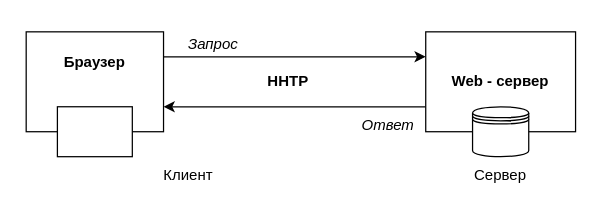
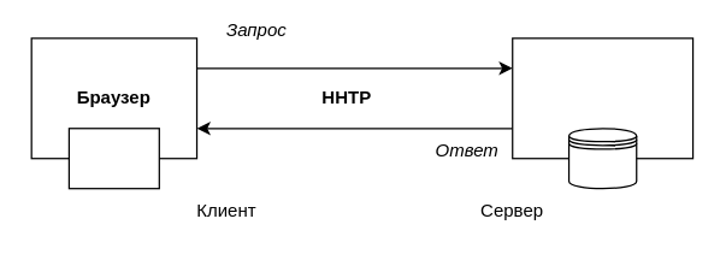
  <mxCell id="0" />
  <mxCell id="1" parent="0" />
  <mxCell id="2" style="edgeStyle=orthogonalEdgeStyle;rounded=0;orthogonalLoop=1;jettySize=auto;html=1;entryX=0;entryY=0.25;entryDx=0;entryDy=0;exitX=1;exitY=0.25;exitDx=0;exitDy=0;" edge="1" parent="1" source="3" target="6"><mxGeometry relative="1" as="geometry"><Array as="points" /></mxGeometry></mxCell>
  <mxCell id="3" value="" style="rounded=0;whiteSpace=wrap;html=1;" vertex="1" parent="1"><mxGeometry x="20" y="25" width="110" height="80" as="geometry" /></mxCell>
- <mxCell id="4" value="&lt;b&gt;Браузер&lt;/b&gt;" style="text;html=1;strokeColor=none;fillColor=none;align=center;verticalAlign=middle;whiteSpace=wrap;rounded=0;" vertex="1" parent="1"><mxGeometry x="45" y="35" width="60" height="30" as="geometry" /></mxCell>
+ <mxCell id="4" value="&lt;b&gt;Браузер&lt;/b&gt;" style="text;html=1;strokeColor=none;fillColor=none;align=center;verticalAlign=middle;whiteSpace=wrap;rounded=0;" vertex="1" parent="1"><mxGeometry x="45" y="50" width="60" height="30" as="geometry" /></mxCell>
  <mxCell id="5" style="edgeStyle=orthogonalEdgeStyle;rounded=0;orthogonalLoop=1;jettySize=auto;html=1;exitX=0;exitY=0.75;exitDx=0;exitDy=0;entryX=1;entryY=0.75;entryDx=0;entryDy=0;" edge="1" parent="1" source="6" target="3"><mxGeometry relative="1" as="geometry" /></mxCell>
  <mxCell id="6" value="" style="rounded=0;whiteSpace=wrap;html=1;" vertex="1" parent="1"><mxGeometry x="340" y="25" width="120" height="80" as="geometry" /></mxCell>
  <mxCell id="7" value="" style="shape=datastore;whiteSpace=wrap;html=1;" vertex="1" parent="1"><mxGeometry x="377.5" y="85" width="45" height="40" as="geometry" /></mxCell>
  <mxCell id="8" value="" style="rounded=0;whiteSpace=wrap;html=1;" vertex="1" parent="1"><mxGeometry x="45" y="85" width="60" height="40" as="geometry" /></mxCell>
- <mxCell id="9" value="&lt;b&gt;Web - cервер&lt;/b&gt;" style="text;html=1;strokeColor=none;fillColor=none;align=center;verticalAlign=middle;whiteSpace=wrap;rounded=0;" vertex="1" parent="1"><mxGeometry x="355" y="50" width="90" height="30" as="geometry" /></mxCell>
- <mxCell id="10" value="Сервер" style="text;html=1;strokeColor=none;fillColor=none;align=center;verticalAlign=middle;whiteSpace=wrap;rounded=0;" vertex="1" parent="1"><mxGeometry x="370" y="125" width="60" height="30" as="geometry" /></mxCell>
+ <mxCell id="10" value="Сервер" style="text;html=1;strokeColor=none;fillColor=none;align=center;verticalAlign=middle;whiteSpace=wrap;rounded=0;" vertex="1" parent="1"><mxGeometry x="310" y="125" width="60" height="30" as="geometry" /></mxCell>
  <mxCell id="11" value="Клиент" style="text;html=1;strokeColor=none;fillColor=none;align=center;verticalAlign=middle;whiteSpace=wrap;rounded=0;" vertex="1" parent="1"><mxGeometry x="120" y="125" width="60" height="30" as="geometry" /></mxCell>
- <mxCell id="12" value="&lt;i&gt;Запрос&lt;/i&gt;" style="text;html=1;strokeColor=none;fillColor=none;align=center;verticalAlign=middle;whiteSpace=wrap;rounded=0;" vertex="1" parent="1"><mxGeometry x="140" y="20" width="60" height="30" as="geometry" /></mxCell>
+ <mxCell id="12" value="&lt;i&gt;Запрос&lt;/i&gt;" style="text;html=1;strokeColor=none;fillColor=none;align=center;verticalAlign=middle;whiteSpace=wrap;rounded=0;" vertex="1" parent="1"><mxGeometry x="140" y="5" width="60" height="30" as="geometry" /></mxCell>
  <mxCell id="13" value="&lt;i&gt;Ответ&lt;/i&gt;" style="text;html=1;strokeColor=none;fillColor=none;align=center;verticalAlign=middle;whiteSpace=wrap;rounded=0;" vertex="1" parent="1"><mxGeometry x="280" y="85" width="60" height="30" as="geometry" /></mxCell>
  <mxCell id="14" value="&lt;b&gt;HHTP&lt;/b&gt;" style="text;html=1;strokeColor=none;fillColor=none;align=center;verticalAlign=middle;whiteSpace=wrap;rounded=0;" vertex="1" parent="1"><mxGeometry x="200" y="50" width="60" height="30" as="geometry" /></mxCell>
